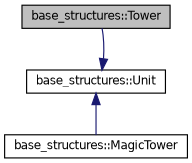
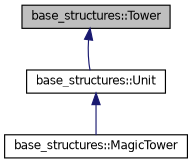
  digraph {
    node [color=black fillcolor=white fontname=Helvetica fontsize=10 shape=record style=filled]
    edge [color=midnightblue dir=back fontname=Helvetica fontsize=10 labelfontname=Helvetica labelfontsize=10 style=solid]
    n1 [fillcolor=grey75 fontcolor=black height=0.2 label="base_structures::Tower" width=0.4]
    n2 [height=0.2 label="base_structures::MagicTower" width=0.4]
    n3 [height=0.2 label="base_structures::Unit" width=0.4]
-   n3 -> n1
+   n1 -> n3
    n3 -> n2
  }
